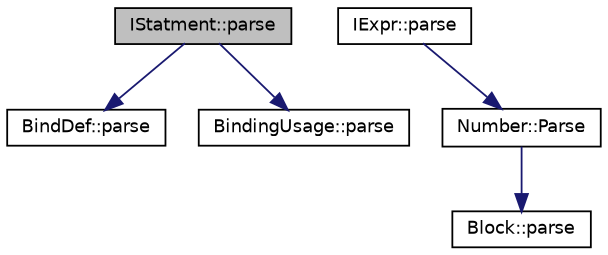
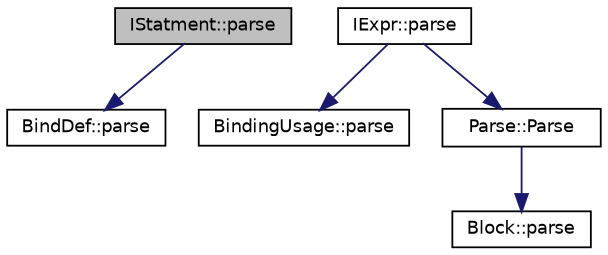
  digraph {
    rankdir=TB
    node [color=black fillcolor=white fontname=Helvetica fontsize=10 shape=record style=filled]
    edge [color=midnightblue fontname=Helvetica fontsize=10 labelfontname=Helvetica labelfontsize=10 style=solid]
    n1 [fillcolor=grey75 fontcolor=black height=0.2 label="IStatment::parse" width=0.4]
    n2 [height=0.2 label="BindDef::parse" width=0.4]
    n3 [height=0.2 label="BindingUsage::parse" width=0.4]
    n4 [height=0.2 label="IExpr::parse" width=0.4]
-   n5 [height=0.2 label="Number::Parse" width=0.4]
+   n5 [height=0.2 label="Parse::Parse" width=0.4]
    n6 [height=0.2 label="Block::parse" width=0.4]
    n1 -> n2
-   n1 -> n3
+   n4 -> n3
    n4 -> n5
    n5 -> n6
  }
